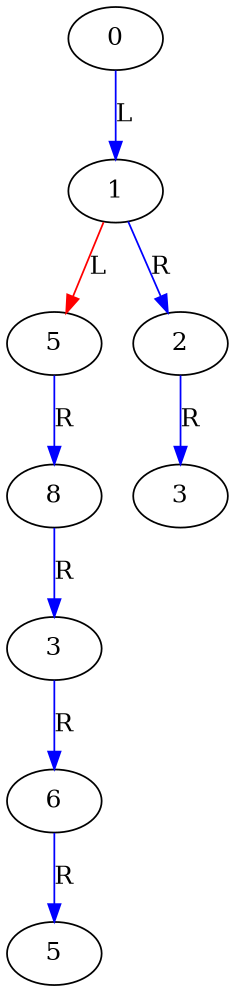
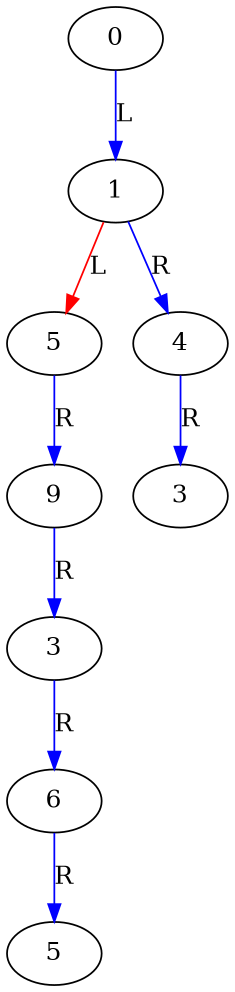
  digraph {
    edge [color=blue]
    n1 [label=5]
    n2 [label=6]
    n3 [label=3]
-   n4 [label=8]
+   n4 [label=9]
    n5 [label=5]
    n6 [label=3]
-   n7 [label=2]
+   n7 [label=4]
    n8 [label=1]
    n9 [label=0]
    n2 -> n1 [label=R]
    n3 -> n2 [label=R]
    n4 -> n3 [label=R]
    n5 -> n4 [label=R]
    n7 -> n6 [label=R]
    n8 -> n5 [color=red label=L]
    n8 -> n7 [label=R]
    n9 -> n8 [label=L]
  }
